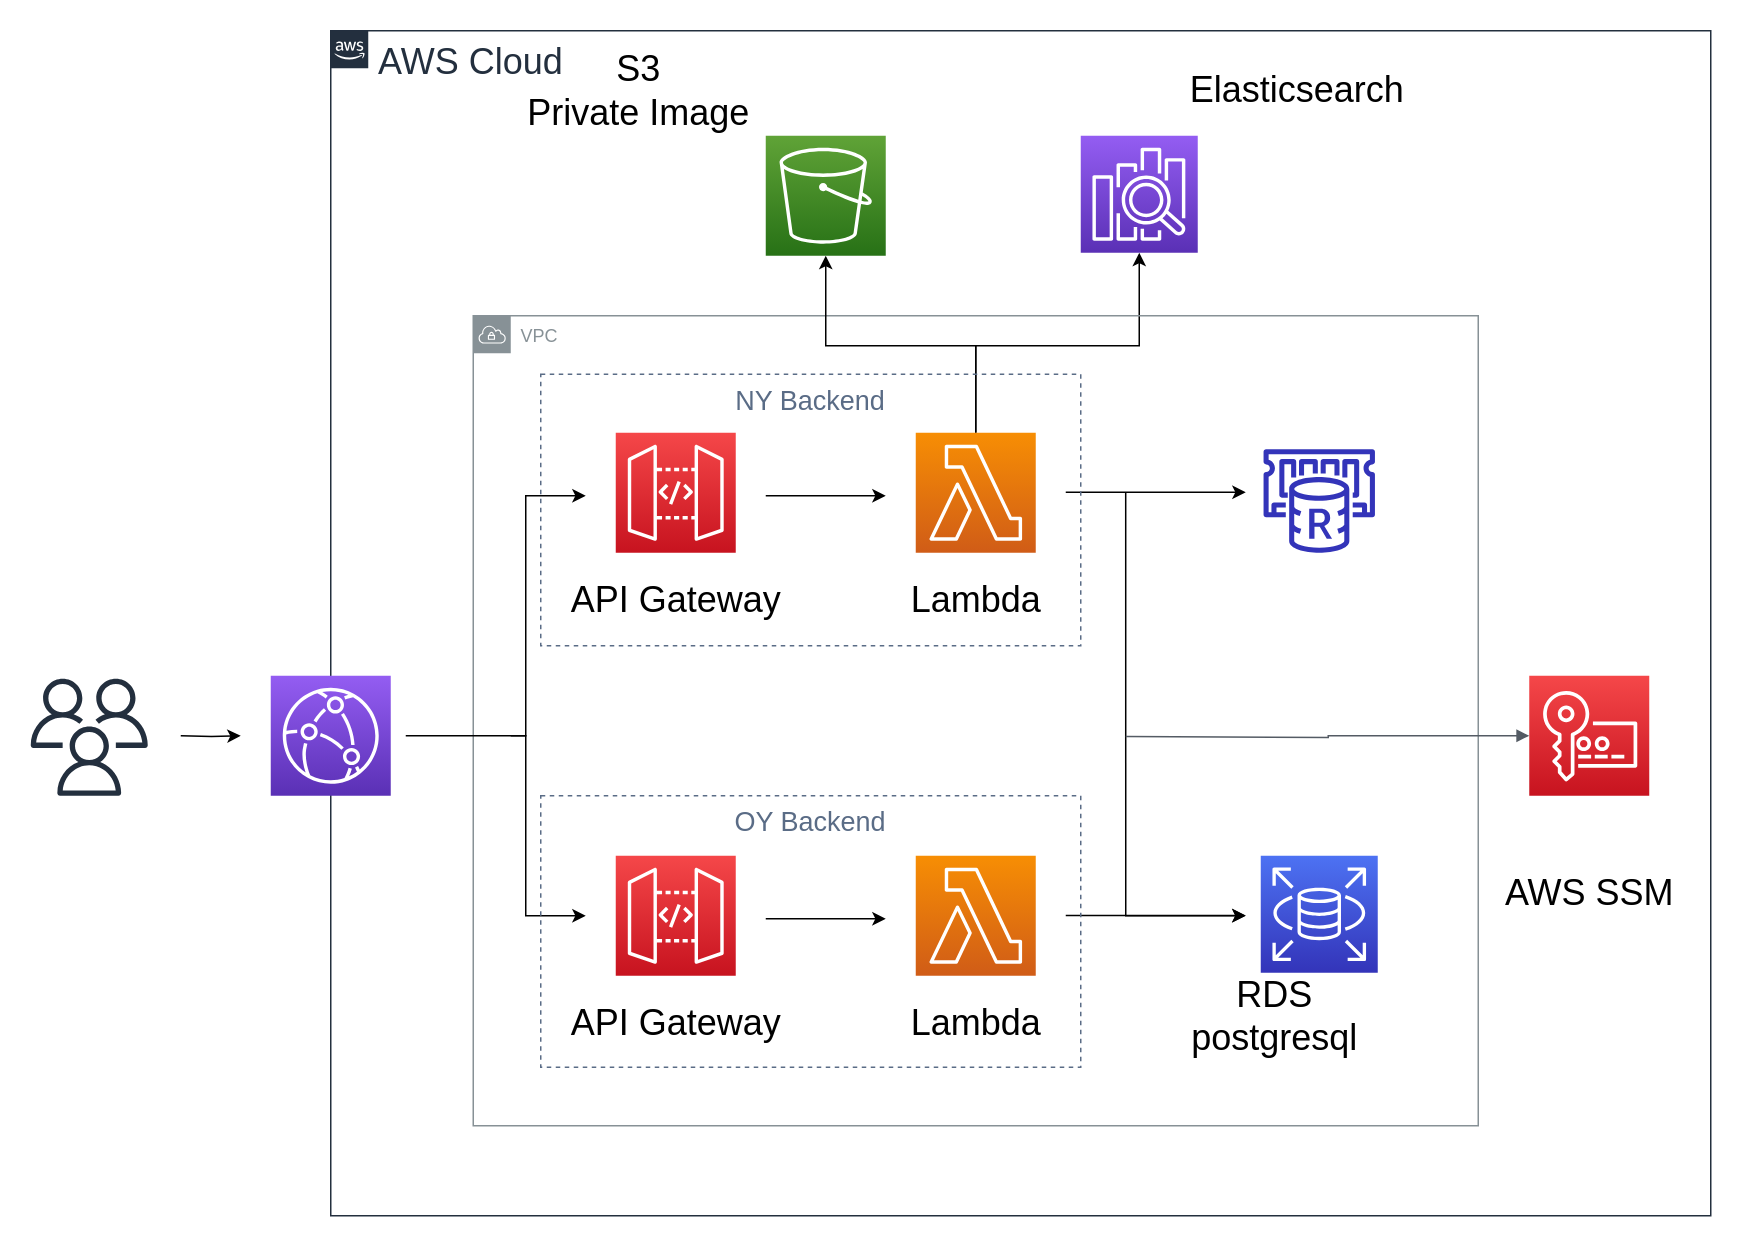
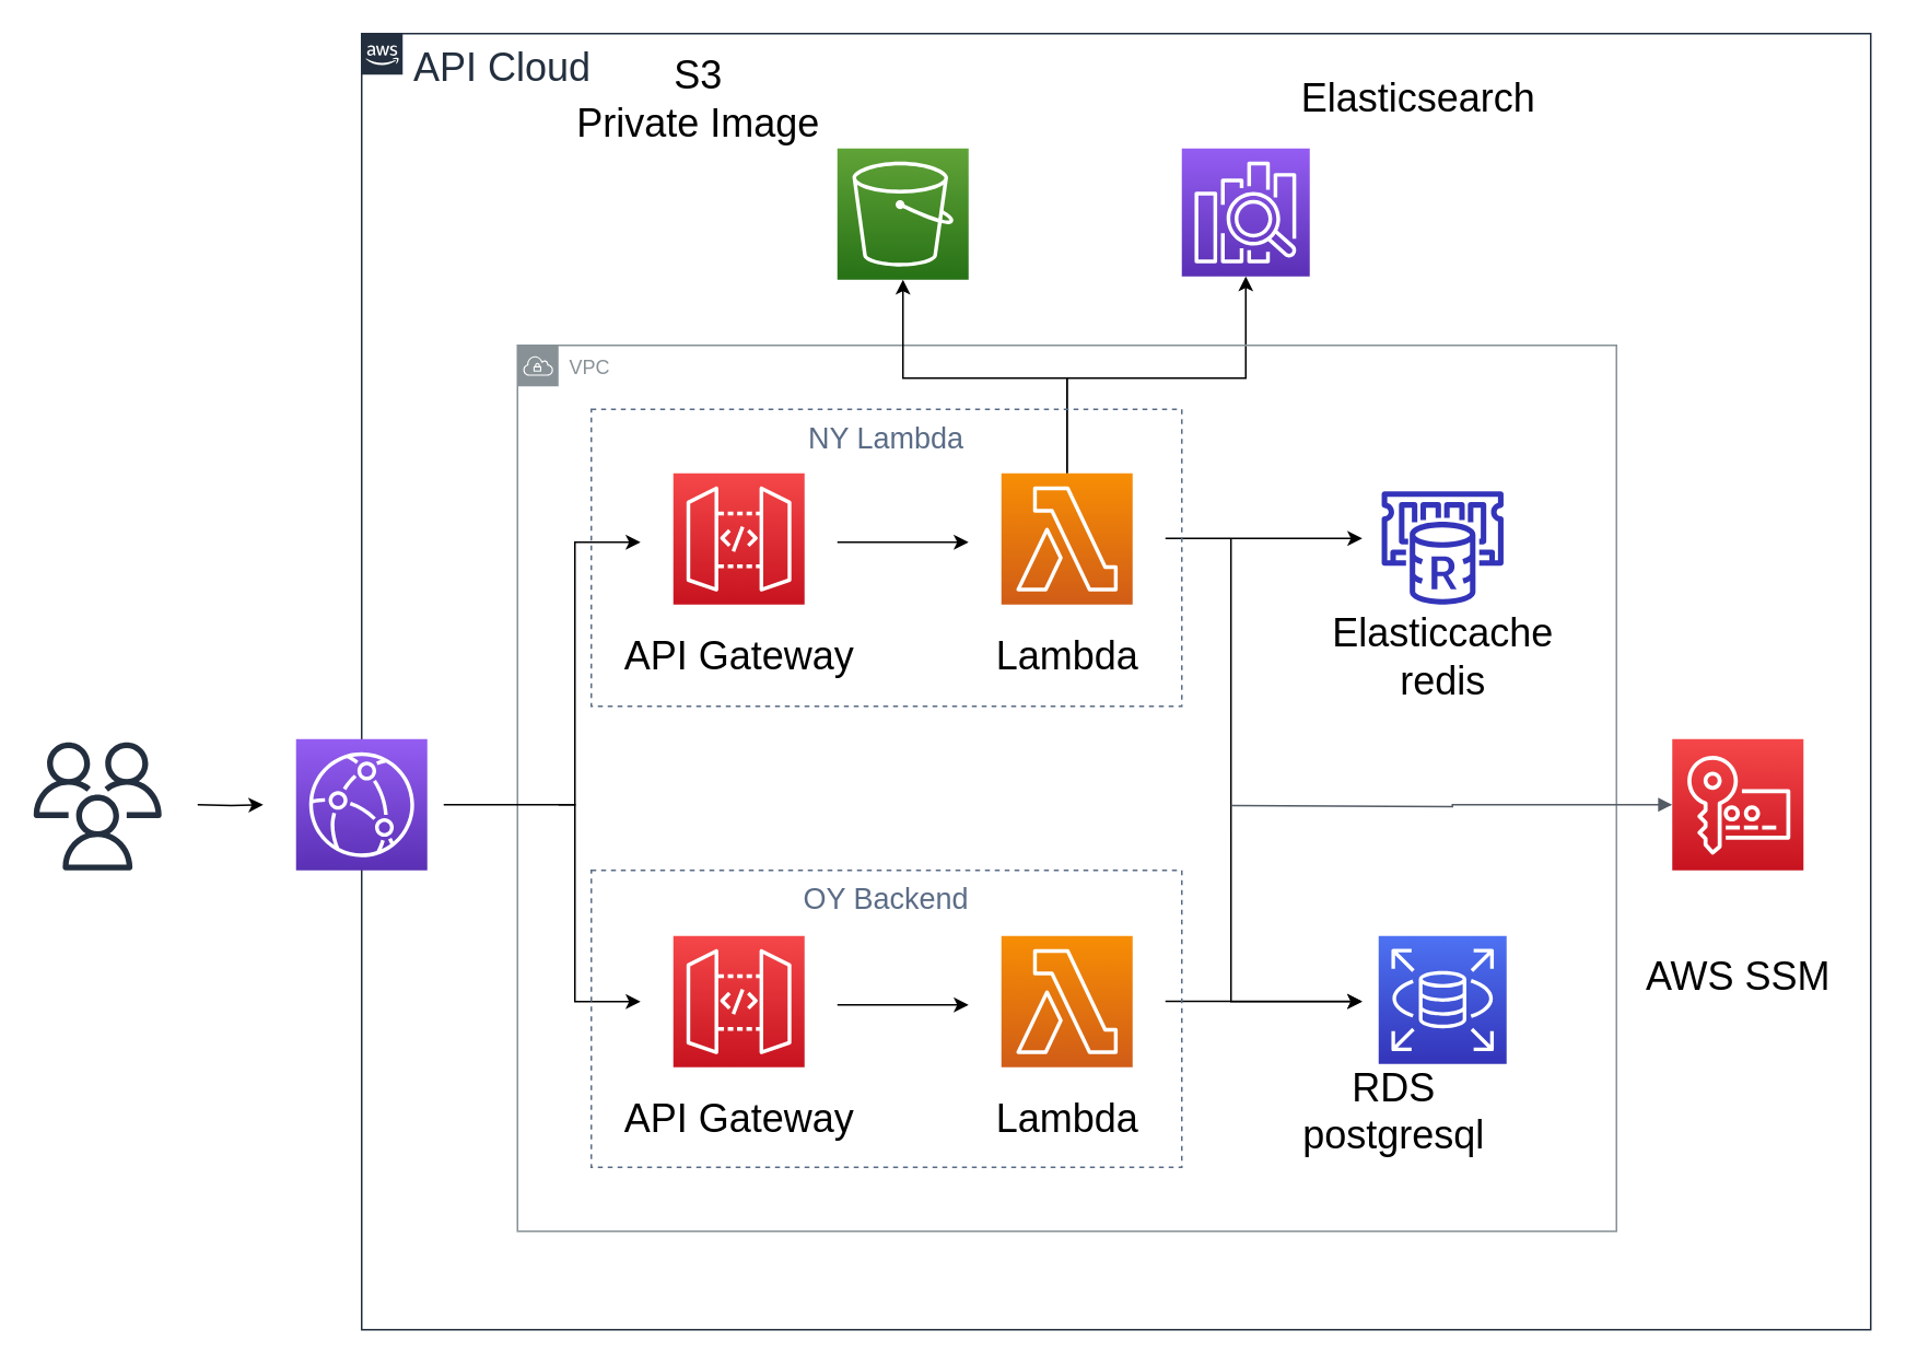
  <mxCell id="0" />
  <mxCell id="1" parent="0" />
  <mxCell id="2" style="edgeStyle=orthogonalEdgeStyle;rounded=0;orthogonalLoop=1;jettySize=auto;html=1;entryX=0.5;entryY=1;entryDx=0;entryDy=0;entryPerimeter=0;exitX=0.5;exitY=0;exitDx=0;exitDy=0;exitPerimeter=0;" edge="1" parent="1" source="12" target="20"><mxGeometry relative="1" as="geometry"><Array as="points"><mxPoint x="650" y="230" /><mxPoint x="759" y="230" /></Array></mxGeometry></mxCell>
  <mxCell id="3" value="VPC" style="outlineConnect=0;gradientColor=none;html=1;whiteSpace=wrap;fontSize=12;fontStyle=0;shape=mxgraph.aws4.group;grIcon=mxgraph.aws4.group_vpc;strokeColor=#879196;fillColor=none;verticalAlign=top;align=left;spacingLeft=30;fontColor=#879196;dashed=0;" vertex="1" parent="1"><mxGeometry x="315" y="210" width="670" height="540" as="geometry" /></mxCell>
- <mxCell id="4" value="&lt;font style=&quot;font-size: 24px&quot;&gt;AWS Cloud&lt;/font&gt;" style="points=[[0,0],[0.25,0],[0.5,0],[0.75,0],[1,0],[1,0.25],[1,0.5],[1,0.75],[1,1],[0.75,1],[0.5,1],[0.25,1],[0,1],[0,0.75],[0,0.5],[0,0.25]];outlineConnect=0;gradientColor=none;html=1;whiteSpace=wrap;fontSize=12;fontStyle=0;shape=mxgraph.aws4.group;grIcon=mxgraph.aws4.group_aws_cloud_alt;strokeColor=#232F3E;fillColor=none;verticalAlign=top;align=left;spacingLeft=30;fontColor=#232F3E;dashed=0;" vertex="1" parent="1"><mxGeometry x="220" y="20" width="920" height="790" as="geometry" /></mxCell>
+ <mxCell id="4" value="&lt;font style=&quot;font-size: 24px&quot;&gt;API Cloud&lt;/font&gt;" style="points=[[0,0],[0.25,0],[0.5,0],[0.75,0],[1,0],[1,0.25],[1,0.5],[1,0.75],[1,1],[0.75,1],[0.5,1],[0.25,1],[0,1],[0,0.75],[0,0.5],[0,0.25]];outlineConnect=0;gradientColor=none;html=1;whiteSpace=wrap;fontSize=12;fontStyle=0;shape=mxgraph.aws4.group;grIcon=mxgraph.aws4.group_aws_cloud_alt;strokeColor=#232F3E;fillColor=none;verticalAlign=top;align=left;spacingLeft=30;fontColor=#232F3E;dashed=0;" vertex="1" parent="1"><mxGeometry x="220" y="20" width="920" height="790" as="geometry" /></mxCell>
  <mxCell id="5" style="edgeStyle=orthogonalEdgeStyle;rounded=0;orthogonalLoop=1;jettySize=auto;html=1;" edge="1" parent="1"><mxGeometry relative="1" as="geometry"><mxPoint x="270" y="490" as="sourcePoint" /><mxPoint x="390" y="330" as="targetPoint" /><Array as="points"><mxPoint x="350" y="490" /><mxPoint x="350" y="330" /></Array></mxGeometry></mxCell>
  <mxCell id="6" style="edgeStyle=orthogonalEdgeStyle;rounded=0;orthogonalLoop=1;jettySize=auto;html=1;" edge="1" parent="1"><mxGeometry relative="1" as="geometry"><mxPoint x="340" y="490" as="sourcePoint" /><mxPoint x="390" y="610" as="targetPoint" /><Array as="points"><mxPoint x="350" y="490" /><mxPoint x="350" y="610" /></Array></mxGeometry></mxCell>
  <mxCell id="7" value="" style="points=[[0,0,0],[0.25,0,0],[0.5,0,0],[0.75,0,0],[1,0,0],[0,1,0],[0.25,1,0],[0.5,1,0],[0.75,1,0],[1,1,0],[0,0.25,0],[0,0.5,0],[0,0.75,0],[1,0.25,0],[1,0.5,0],[1,0.75,0]];outlineConnect=0;fontColor=#232F3E;gradientColor=#945DF2;gradientDirection=north;fillColor=#5A30B5;strokeColor=#ffffff;dashed=0;verticalLabelPosition=bottom;verticalAlign=top;align=center;html=1;fontSize=12;fontStyle=0;aspect=fixed;shape=mxgraph.aws4.resourceIcon;resIcon=mxgraph.aws4.cloudfront;" vertex="1" parent="1"><mxGeometry x="180" y="450" width="80" height="80" as="geometry" /></mxCell>
  <mxCell id="8" style="edgeStyle=orthogonalEdgeStyle;rounded=0;orthogonalLoop=1;jettySize=auto;html=1;exitX=0.5;exitY=1;exitDx=0;exitDy=0;" edge="1" parent="1" source="4" target="4"><mxGeometry relative="1" as="geometry" /></mxCell>
  <mxCell id="9" style="edgeStyle=orthogonalEdgeStyle;rounded=0;orthogonalLoop=1;jettySize=auto;html=1;" edge="1" parent="1"><mxGeometry relative="1" as="geometry"><mxPoint x="510" y="330" as="sourcePoint" /><mxPoint x="590" y="330" as="targetPoint" /></mxGeometry></mxCell>
  <mxCell id="10" value="" style="points=[[0,0,0],[0.25,0,0],[0.5,0,0],[0.75,0,0],[1,0,0],[0,1,0],[0.25,1,0],[0.5,1,0],[0.75,1,0],[1,1,0],[0,0.25,0],[0,0.5,0],[0,0.75,0],[1,0.25,0],[1,0.5,0],[1,0.75,0]];outlineConnect=0;fontColor=#232F3E;gradientColor=#F54749;gradientDirection=north;fillColor=#C7131F;strokeColor=#ffffff;dashed=0;verticalLabelPosition=bottom;verticalAlign=top;align=center;html=1;fontSize=12;fontStyle=0;aspect=fixed;shape=mxgraph.aws4.resourceIcon;resIcon=mxgraph.aws4.api_gateway;" vertex="1" parent="1"><mxGeometry x="410" y="288" width="80" height="80" as="geometry" /></mxCell>
  <mxCell id="11" style="edgeStyle=orthogonalEdgeStyle;rounded=0;orthogonalLoop=1;jettySize=auto;html=1;entryX=0.5;entryY=1;entryDx=0;entryDy=0;entryPerimeter=0;" edge="1" parent="1" source="12" target="18"><mxGeometry relative="1" as="geometry"><Array as="points"><mxPoint x="650" y="230" /><mxPoint x="550" y="230" /></Array></mxGeometry></mxCell>
  <mxCell id="12" value="" style="points=[[0,0,0],[0.25,0,0],[0.5,0,0],[0.75,0,0],[1,0,0],[0,1,0],[0.25,1,0],[0.5,1,0],[0.75,1,0],[1,1,0],[0,0.25,0],[0,0.5,0],[0,0.75,0],[1,0.25,0],[1,0.5,0],[1,0.75,0]];outlineConnect=0;fontColor=#232F3E;gradientColor=#F78E04;gradientDirection=north;fillColor=#D05C17;strokeColor=#ffffff;dashed=0;verticalLabelPosition=bottom;verticalAlign=top;align=center;html=1;fontSize=12;fontStyle=0;aspect=fixed;shape=mxgraph.aws4.resourceIcon;resIcon=mxgraph.aws4.lambda;" vertex="1" parent="1"><mxGeometry x="610" y="288" width="80" height="80" as="geometry" /></mxCell>
  <mxCell id="13" value="&lt;font style=&quot;font-size: 24px&quot;&gt;API Gateway&lt;/font&gt;" style="text;html=1;resizable=0;autosize=1;align=center;verticalAlign=middle;points=[];fillColor=none;strokeColor=none;rounded=0;" vertex="1" parent="1"><mxGeometry x="370" y="390" width="160" height="20" as="geometry" /></mxCell>
  <mxCell id="14" value="&lt;font style=&quot;font-size: 24px&quot;&gt;Lambda&lt;br&gt;&lt;/font&gt;" style="text;html=1;resizable=0;autosize=1;align=center;verticalAlign=middle;points=[];fillColor=none;strokeColor=none;rounded=0;" vertex="1" parent="1"><mxGeometry x="600" y="390" width="100" height="20" as="geometry" /></mxCell>
  <mxCell id="15" style="edgeStyle=orthogonalEdgeStyle;rounded=0;jumpStyle=arc;orthogonalLoop=1;jettySize=auto;html=1;fontSize=24;" edge="1" parent="1"><mxGeometry relative="1" as="geometry"><mxPoint x="120" y="490" as="sourcePoint" /><mxPoint x="160" y="490" as="targetPoint" /></mxGeometry></mxCell>
  <mxCell id="16" value="" style="outlineConnect=0;fontColor=#232F3E;gradientColor=none;fillColor=#232F3E;strokeColor=none;dashed=0;verticalLabelPosition=bottom;verticalAlign=top;align=center;html=1;fontSize=12;fontStyle=0;aspect=fixed;pointerEvents=1;shape=mxgraph.aws4.users;" vertex="1" parent="1"><mxGeometry x="20" y="452" width="78" height="78" as="geometry" /></mxCell>
  <mxCell id="17" value="" style="points=[[0,0,0],[0.25,0,0],[0.5,0,0],[0.75,0,0],[1,0,0],[0,1,0],[0.25,1,0],[0.5,1,0],[0.75,1,0],[1,1,0],[0,0.25,0],[0,0.5,0],[0,0.75,0],[1,0.25,0],[1,0.5,0],[1,0.75,0]];outlineConnect=0;fontColor=#232F3E;gradientColor=#F54749;gradientDirection=north;fillColor=#C7131F;strokeColor=#ffffff;dashed=0;verticalLabelPosition=bottom;verticalAlign=top;align=center;html=1;fontSize=12;fontStyle=0;aspect=fixed;shape=mxgraph.aws4.resourceIcon;resIcon=mxgraph.aws4.key_management_service;" vertex="1" parent="1"><mxGeometry x="1019" y="450" width="80" height="80" as="geometry" /></mxCell>
  <mxCell id="18" value="" style="points=[[0,0,0],[0.25,0,0],[0.5,0,0],[0.75,0,0],[1,0,0],[0,1,0],[0.25,1,0],[0.5,1,0],[0.75,1,0],[1,1,0],[0,0.25,0],[0,0.5,0],[0,0.75,0],[1,0.25,0],[1,0.5,0],[1,0.75,0]];outlineConnect=0;fontColor=#232F3E;gradientColor=#60A337;gradientDirection=north;fillColor=#277116;strokeColor=#ffffff;dashed=0;verticalLabelPosition=bottom;verticalAlign=top;align=center;html=1;fontSize=12;fontStyle=0;aspect=fixed;shape=mxgraph.aws4.resourceIcon;resIcon=mxgraph.aws4.s3;" vertex="1" parent="1"><mxGeometry x="510" y="90" width="80" height="80" as="geometry" /></mxCell>
  <mxCell id="19" value="" style="outlineConnect=0;fontColor=#232F3E;gradientColor=none;fillColor=#3334B9;strokeColor=none;dashed=0;verticalLabelPosition=bottom;verticalAlign=top;align=center;html=1;fontSize=12;fontStyle=0;aspect=fixed;pointerEvents=1;shape=mxgraph.aws4.elasticache_for_redis;" vertex="1" parent="1"><mxGeometry x="840" y="299" width="78" height="69" as="geometry" /></mxCell>
  <mxCell id="20" value="" style="points=[[0,0,0],[0.25,0,0],[0.5,0,0],[0.75,0,0],[1,0,0],[0,1,0],[0.25,1,0],[0.5,1,0],[0.75,1,0],[1,1,0],[0,0.25,0],[0,0.5,0],[0,0.75,0],[1,0.25,0],[1,0.5,0],[1,0.75,0]];outlineConnect=0;fontColor=#232F3E;gradientColor=#945DF2;gradientDirection=north;fillColor=#5A30B5;strokeColor=#ffffff;dashed=0;verticalLabelPosition=bottom;verticalAlign=top;align=center;html=1;fontSize=12;fontStyle=0;aspect=fixed;shape=mxgraph.aws4.resourceIcon;resIcon=mxgraph.aws4.elasticsearch_service;" vertex="1" parent="1"><mxGeometry x="720" y="90" width="78" height="78" as="geometry" /></mxCell>
  <mxCell id="21" value="" style="points=[[0,0,0],[0.25,0,0],[0.5,0,0],[0.75,0,0],[1,0,0],[0,1,0],[0.25,1,0],[0.5,1,0],[0.75,1,0],[1,1,0],[0,0.25,0],[0,0.5,0],[0,0.75,0],[1,0.25,0],[1,0.5,0],[1,0.75,0]];outlineConnect=0;fontColor=#232F3E;gradientColor=#4D72F3;gradientDirection=north;fillColor=#3334B9;strokeColor=#ffffff;dashed=0;verticalLabelPosition=bottom;verticalAlign=top;align=center;html=1;fontSize=12;fontStyle=0;aspect=fixed;shape=mxgraph.aws4.resourceIcon;resIcon=mxgraph.aws4.rds;" vertex="1" parent="1"><mxGeometry x="840" y="570" width="78" height="78" as="geometry" /></mxCell>
  <mxCell id="22" style="edgeStyle=orthogonalEdgeStyle;rounded=0;orthogonalLoop=1;jettySize=auto;html=1;" edge="1" parent="1"><mxGeometry relative="1" as="geometry"><mxPoint x="510" y="612" as="sourcePoint" /><mxPoint x="590" y="612" as="targetPoint" /></mxGeometry></mxCell>
  <mxCell id="23" value="" style="points=[[0,0,0],[0.25,0,0],[0.5,0,0],[0.75,0,0],[1,0,0],[0,1,0],[0.25,1,0],[0.5,1,0],[0.75,1,0],[1,1,0],[0,0.25,0],[0,0.5,0],[0,0.75,0],[1,0.25,0],[1,0.5,0],[1,0.75,0]];outlineConnect=0;fontColor=#232F3E;gradientColor=#F54749;gradientDirection=north;fillColor=#C7131F;strokeColor=#ffffff;dashed=0;verticalLabelPosition=bottom;verticalAlign=top;align=center;html=1;fontSize=12;fontStyle=0;aspect=fixed;shape=mxgraph.aws4.resourceIcon;resIcon=mxgraph.aws4.api_gateway;" vertex="1" parent="1"><mxGeometry x="410" y="570" width="80" height="80" as="geometry" /></mxCell>
  <mxCell id="24" value="" style="points=[[0,0,0],[0.25,0,0],[0.5,0,0],[0.75,0,0],[1,0,0],[0,1,0],[0.25,1,0],[0.5,1,0],[0.75,1,0],[1,1,0],[0,0.25,0],[0,0.5,0],[0,0.75,0],[1,0.25,0],[1,0.5,0],[1,0.75,0]];outlineConnect=0;fontColor=#232F3E;gradientColor=#F78E04;gradientDirection=north;fillColor=#D05C17;strokeColor=#ffffff;dashed=0;verticalLabelPosition=bottom;verticalAlign=top;align=center;html=1;fontSize=12;fontStyle=0;aspect=fixed;shape=mxgraph.aws4.resourceIcon;resIcon=mxgraph.aws4.lambda;" vertex="1" parent="1"><mxGeometry x="610" y="570" width="80" height="80" as="geometry" /></mxCell>
  <mxCell id="25" value="&lt;font style=&quot;font-size: 24px&quot;&gt;Lambda&lt;br&gt;&lt;/font&gt;" style="text;html=1;resizable=0;autosize=1;align=center;verticalAlign=middle;points=[];fillColor=none;strokeColor=none;rounded=0;" vertex="1" parent="1"><mxGeometry x="600" y="672" width="100" height="20" as="geometry" /></mxCell>
  <mxCell id="26" value="&lt;font style=&quot;font-size: 24px&quot;&gt;API Gateway&lt;/font&gt;" style="text;html=1;resizable=0;autosize=1;align=center;verticalAlign=middle;points=[];fillColor=none;strokeColor=none;rounded=0;" vertex="1" parent="1"><mxGeometry x="370" y="672" width="160" height="20" as="geometry" /></mxCell>
  <mxCell id="27" value="&lt;font style=&quot;font-size: 24px&quot;&gt;RDS&lt;br&gt;postgresql&lt;br&gt;&lt;/font&gt;" style="text;html=1;resizable=0;autosize=1;align=center;verticalAlign=middle;points=[];fillColor=none;strokeColor=none;rounded=0;" vertex="1" parent="1"><mxGeometry x="784" y="657" width="130" height="40" as="geometry" /></mxCell>
+ <mxCell id="28" value="&lt;font style=&quot;font-size: 24px&quot;&gt;Elasticcache&lt;br&gt;redis&lt;br&gt;&lt;/font&gt;" style="text;html=1;resizable=0;autosize=1;align=center;verticalAlign=middle;points=[];fillColor=none;strokeColor=none;rounded=0;" vertex="1" parent="1"><mxGeometry x="804" y="380" width="150" height="40" as="geometry" /></mxCell>
  <mxCell id="29" value="&lt;span style=&quot;font-size: 24px&quot;&gt;AWS SSM&lt;/span&gt;" style="text;html=1;resizable=0;autosize=1;align=center;verticalAlign=middle;points=[];fillColor=none;strokeColor=none;rounded=0;" vertex="1" parent="1"><mxGeometry x="994" y="585" width="130" height="20" as="geometry" /></mxCell>
  <mxCell id="30" style="edgeStyle=orthogonalEdgeStyle;rounded=0;orthogonalLoop=1;jettySize=auto;html=1;" edge="1" parent="1"><mxGeometry relative="1" as="geometry"><mxPoint x="750" y="327.66" as="sourcePoint" /><mxPoint x="830" y="327.66" as="targetPoint" /><Array as="points"><mxPoint x="710" y="328" /><mxPoint x="710" y="328" /></Array></mxGeometry></mxCell>
  <mxCell id="31" style="edgeStyle=orthogonalEdgeStyle;rounded=0;orthogonalLoop=1;jettySize=auto;html=1;" edge="1" parent="1"><mxGeometry relative="1" as="geometry"><mxPoint x="749.97" y="609.86" as="sourcePoint" /><mxPoint x="829.97" y="609.86" as="targetPoint" /><Array as="points"><mxPoint x="709.97" y="610.2" /><mxPoint x="709.97" y="610.2" /></Array></mxGeometry></mxCell>
  <mxCell id="32" style="edgeStyle=orthogonalEdgeStyle;rounded=0;orthogonalLoop=1;jettySize=auto;html=1;" edge="1" parent="1"><mxGeometry relative="1" as="geometry"><mxPoint x="749.97" y="327.66" as="sourcePoint" /><mxPoint x="830" y="610" as="targetPoint" /><Array as="points"><mxPoint x="750" y="610" /></Array></mxGeometry></mxCell>
  <mxCell id="33" value="" style="edgeStyle=orthogonalEdgeStyle;html=1;endArrow=block;elbow=vertical;startArrow=none;endFill=1;strokeColor=#545B64;rounded=0;" edge="1" parent="1" target="17"><mxGeometry width="100" relative="1" as="geometry"><mxPoint x="750" y="490.58" as="sourcePoint" /><mxPoint x="850" y="490.58" as="targetPoint" /></mxGeometry></mxCell>
  <mxCell id="34" value="&lt;font style=&quot;font-size: 24px&quot;&gt;Elasticsearch&lt;br&gt;&lt;/font&gt;" style="text;html=1;resizable=0;autosize=1;align=center;verticalAlign=middle;points=[];fillColor=none;strokeColor=none;rounded=0;" vertex="1" parent="1"><mxGeometry x="784" y="50" width="160" height="20" as="geometry" /></mxCell>
  <mxCell id="35" value="&lt;font style=&quot;font-size: 24px&quot;&gt;S3&lt;br&gt;Private Image&lt;br&gt;&lt;/font&gt;" style="text;html=1;resizable=0;autosize=1;align=center;verticalAlign=middle;points=[];fillColor=none;strokeColor=none;rounded=0;" vertex="1" parent="1"><mxGeometry x="345" y="40" width="160" height="40" as="geometry" /></mxCell>
- <mxCell id="36" value="NY Backend" style="fillColor=none;strokeColor=#5A6C86;dashed=1;verticalAlign=top;fontStyle=0;fontColor=#5A6C86;fontSize=18;" vertex="1" parent="1"><mxGeometry x="360" y="249" width="360" height="181" as="geometry" /></mxCell>
+ <mxCell id="36" value="NY Lambda" style="fillColor=none;strokeColor=#5A6C86;dashed=1;verticalAlign=top;fontStyle=0;fontColor=#5A6C86;fontSize=18;" vertex="1" parent="1"><mxGeometry x="360" y="249" width="360" height="181" as="geometry" /></mxCell>
  <mxCell id="37" value="OY Backend" style="fillColor=none;strokeColor=#5A6C86;dashed=1;verticalAlign=top;fontStyle=0;fontColor=#5A6C86;fontSize=18;" vertex="1" parent="1"><mxGeometry x="360" y="530" width="360" height="181" as="geometry" /></mxCell>
